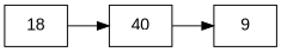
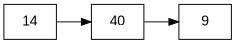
  digraph {
    rankdir=LR
    node [fontname=Arial shape=record]
-   n1 [label=18]
+   n1 [label=14]
    n2 [label="<x> 40 "]
    n3 [label="<9>9 "]
    n1 -> n2 [headport=x]
    n2 -> n3 [headport=9]
  }
